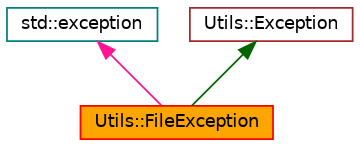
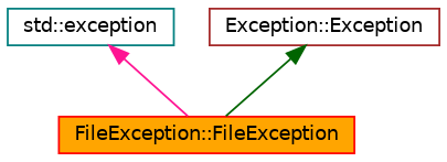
  digraph {
    rankdir=TB
    node [fillcolor=white fontname=Helvetica fontsize=10 shape=record style=filled]
    edge [dir=back fontname=Helvetica fontsize=10 labelfontname=Helvetica labelfontsize=10 style=solid]
    n1 [color=teal height=0.2 label="std::exception" width=0.4]
-   n2 [color=red fillcolor=orange height=0.2 label="Utils::FileException" width=0.4]
-   n3 [color=brown height=0.2 label="Utils::Exception" width=0.4]
+   n2 [color=red fillcolor=orange height=0.2 label="FileException::FileException" width=0.4]
+   n3 [color=brown height=0.2 label="Exception::Exception" width=0.4]
    n1 -> n2 [color=deeppink]
    n3 -> n2 [color=darkgreen]
  }
